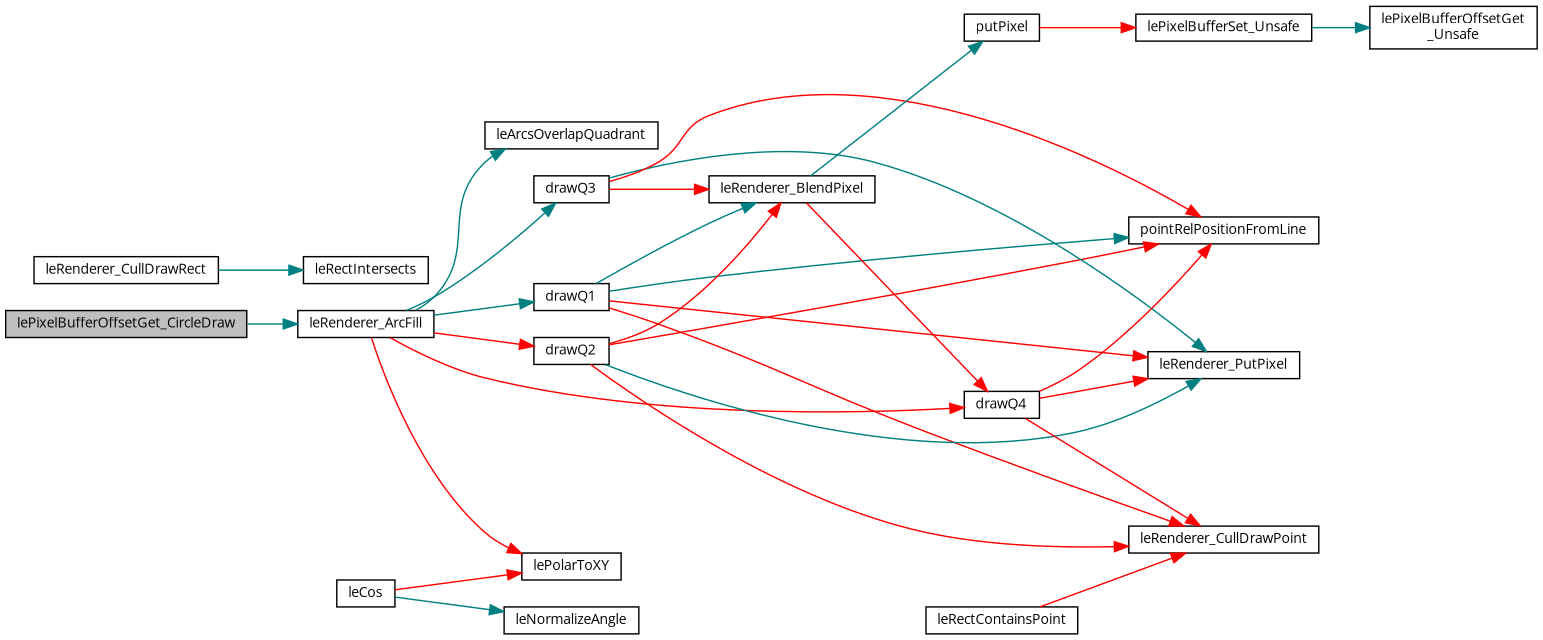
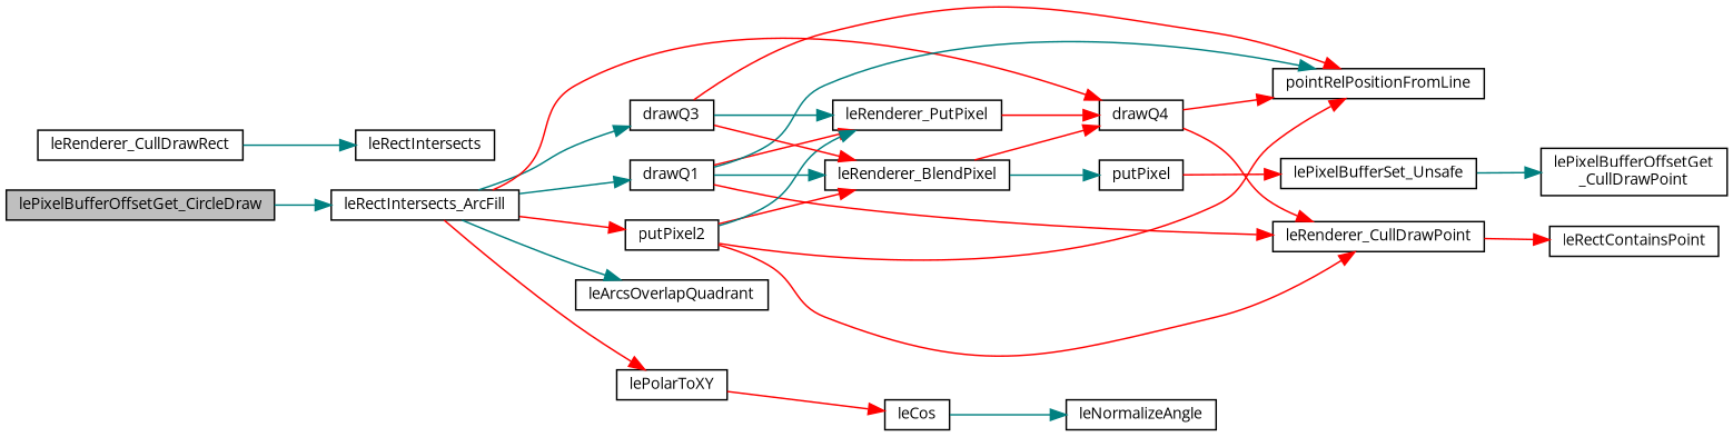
  digraph {
    fontname="Open Sans"
    rankdir=LR
    node [color=black fillcolor=white fontname="Open Sans" fontsize=10 shape=record style=filled]
    edge [color=red fontname="Open Sans" fontsize=10 labelfontname=Helvetica labelfontsize=10 style=solid]
    n1 [fillcolor=grey75 fontcolor=black height=0.2 label=lePixelBufferOffsetGet_CircleDraw width=0.4]
-   n2 [height=0.2 label=leRenderer_ArcFill width=0.4]
+   n2 [height=0.2 label=leRectIntersects_ArcFill width=0.4]
    n3 [height=0.2 label=drawQ1 width=0.4]
-   n4 [height=0.2 label=drawQ2 width=0.4]
+   n4 [height=0.2 label=putPixel2 width=0.4]
    n5 [height=0.2 label=drawQ3 width=0.4]
    n6 [height=0.2 label=drawQ4 width=0.4]
    n7 [height=0.2 label=leArcsOverlapQuadrant width=0.4]
    n8 [height=0.2 label=lePolarToXY width=0.4]
    n9 [height=0.2 label=leRenderer_BlendPixel width=0.4]
    n10 [height=0.2 label=leRenderer_CullDrawPoint width=0.4]
    n11 [height=0.2 label=leRenderer_PutPixel width=0.4]
    n12 [height=0.2 label=pointRelPositionFromLine width=0.4]
    n13 [height=0.2 label=leCos width=0.4]
    n14 [height=0.2 label=leRenderer_CullDrawRect width=0.4]
    n15 [height=0.2 label=leRectIntersects width=0.4]
    n16 [height=0.2 label=putPixel width=0.4]
    n17 [height=0.2 label=leRectContainsPoint width=0.4]
    n18 [height=0.2 label=lePixelBufferSet_Unsafe width=0.4]
-   n19 [height=0.2 label="lePixelBufferOffsetGet\l_Unsafe" width=0.4]
+   n19 [height=0.2 label="lePixelBufferOffsetGet\l_CullDrawPoint" width=0.4]
    n20 [height=0.2 label=leNormalizeAngle width=0.4]
    n1 -> n2 [color=teal]
    n2 -> n3 [color=teal]
    n2 -> n4
    n2 -> n5 [color=teal]
    n2 -> n6
    n2 -> n7 [color=teal]
    n2 -> n8
    n3 -> n9 [color=teal]
    n3 -> n10
    n3 -> n11
    n3 -> n12 [color=teal]
    n4 -> n9
    n4 -> n10
    n4 -> n11 [color=teal]
    n4 -> n12
    n5 -> n9
    n5 -> n11 [color=teal]
    n5 -> n12
    n6 -> n10
-   n6 -> n11
+   n11 -> n6
    n6 -> n12
-   n13 -> n8
+   n8 -> n13
    n9 -> n6
    n9 -> n16 [color=teal]
-   n17 -> n10
+   n10 -> n17
    n13 -> n20 [color=teal]
    n14 -> n15 [color=teal]
    n16 -> n18
    n18 -> n19 [color=teal]
  }
